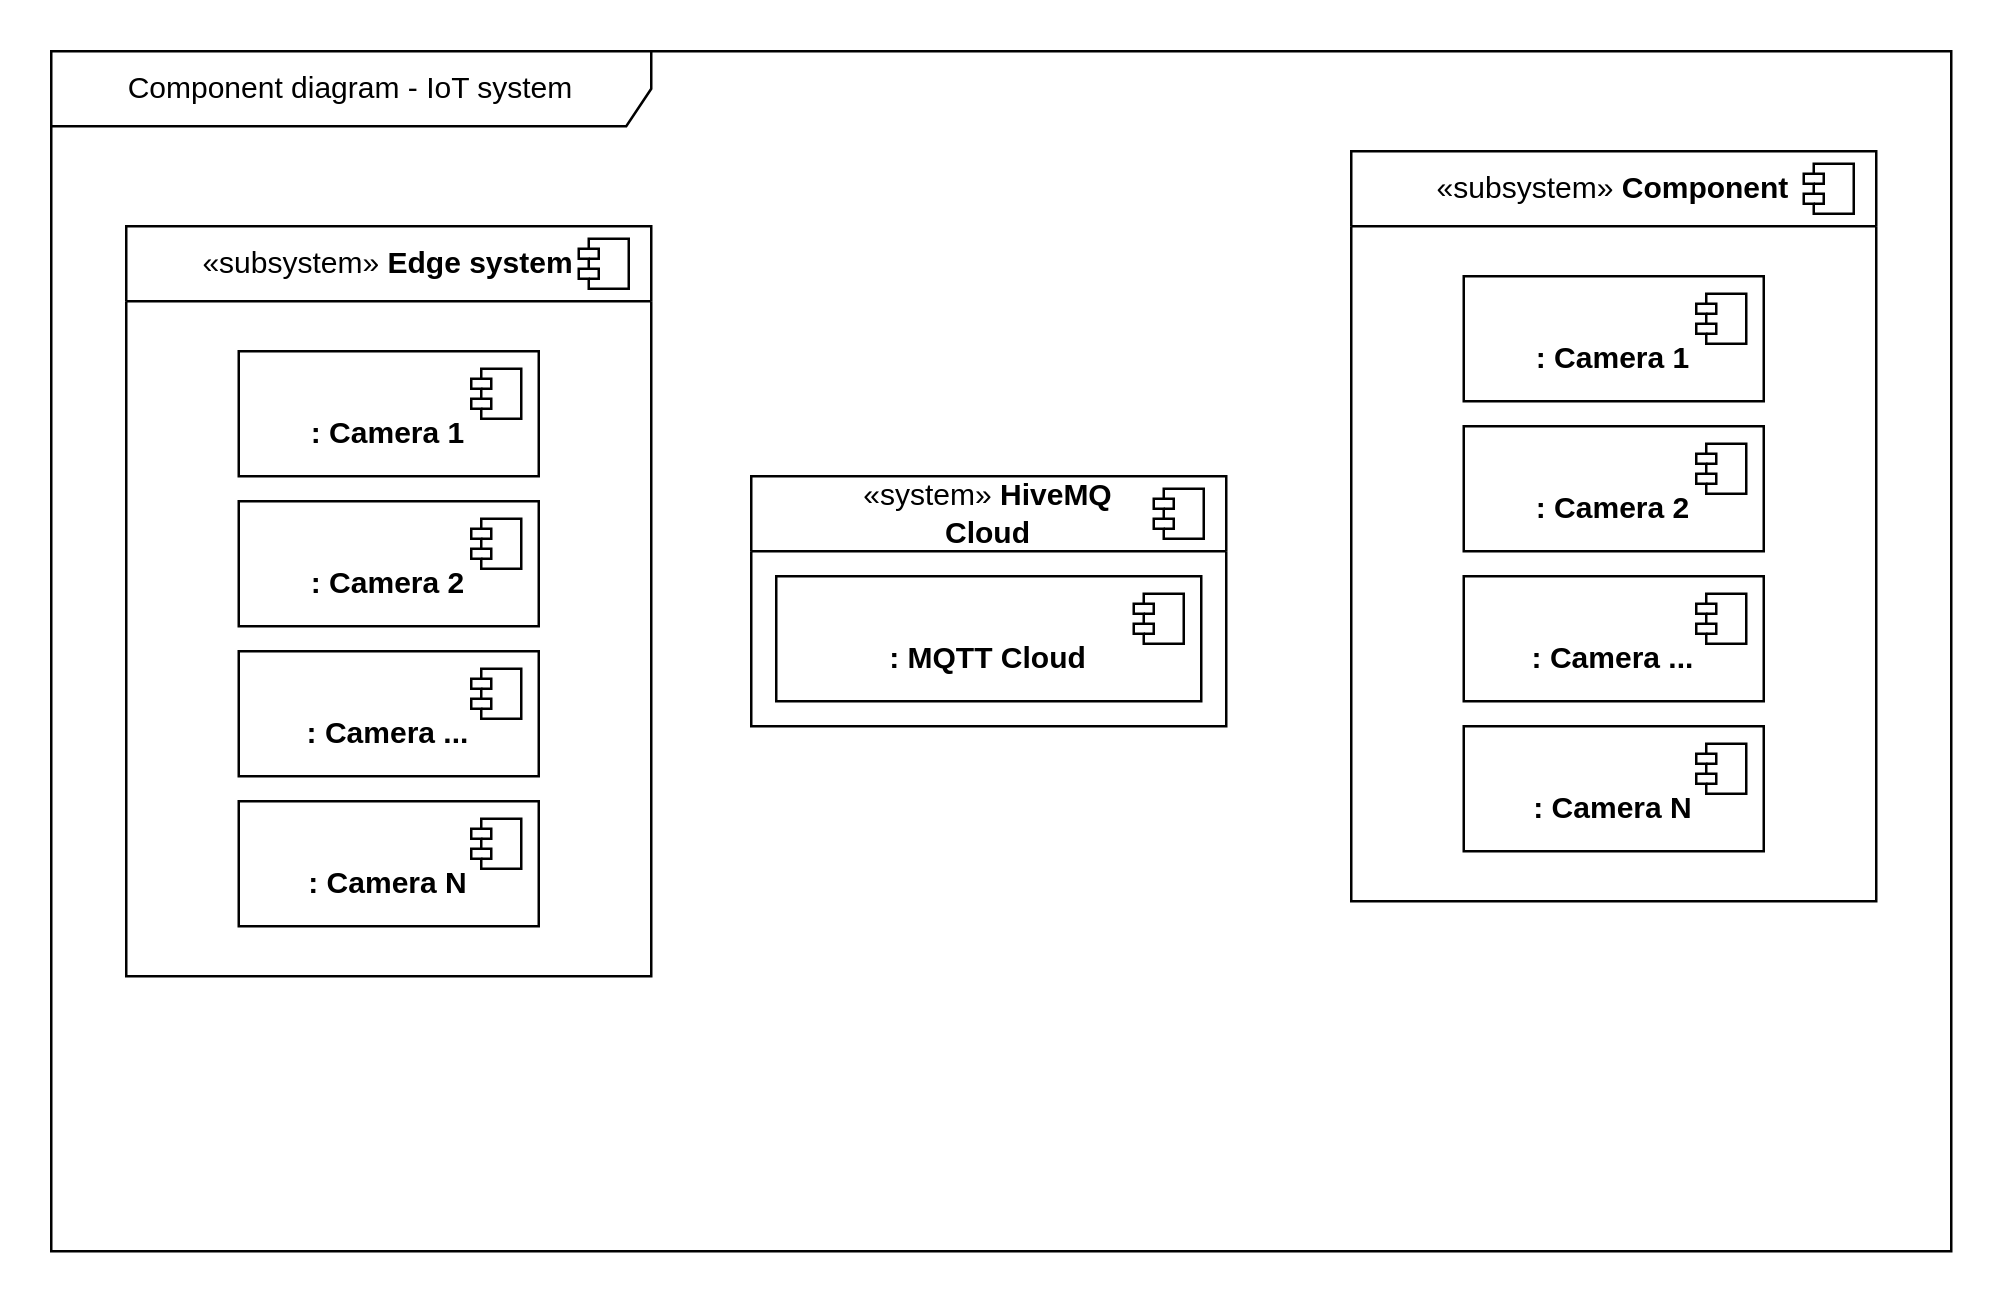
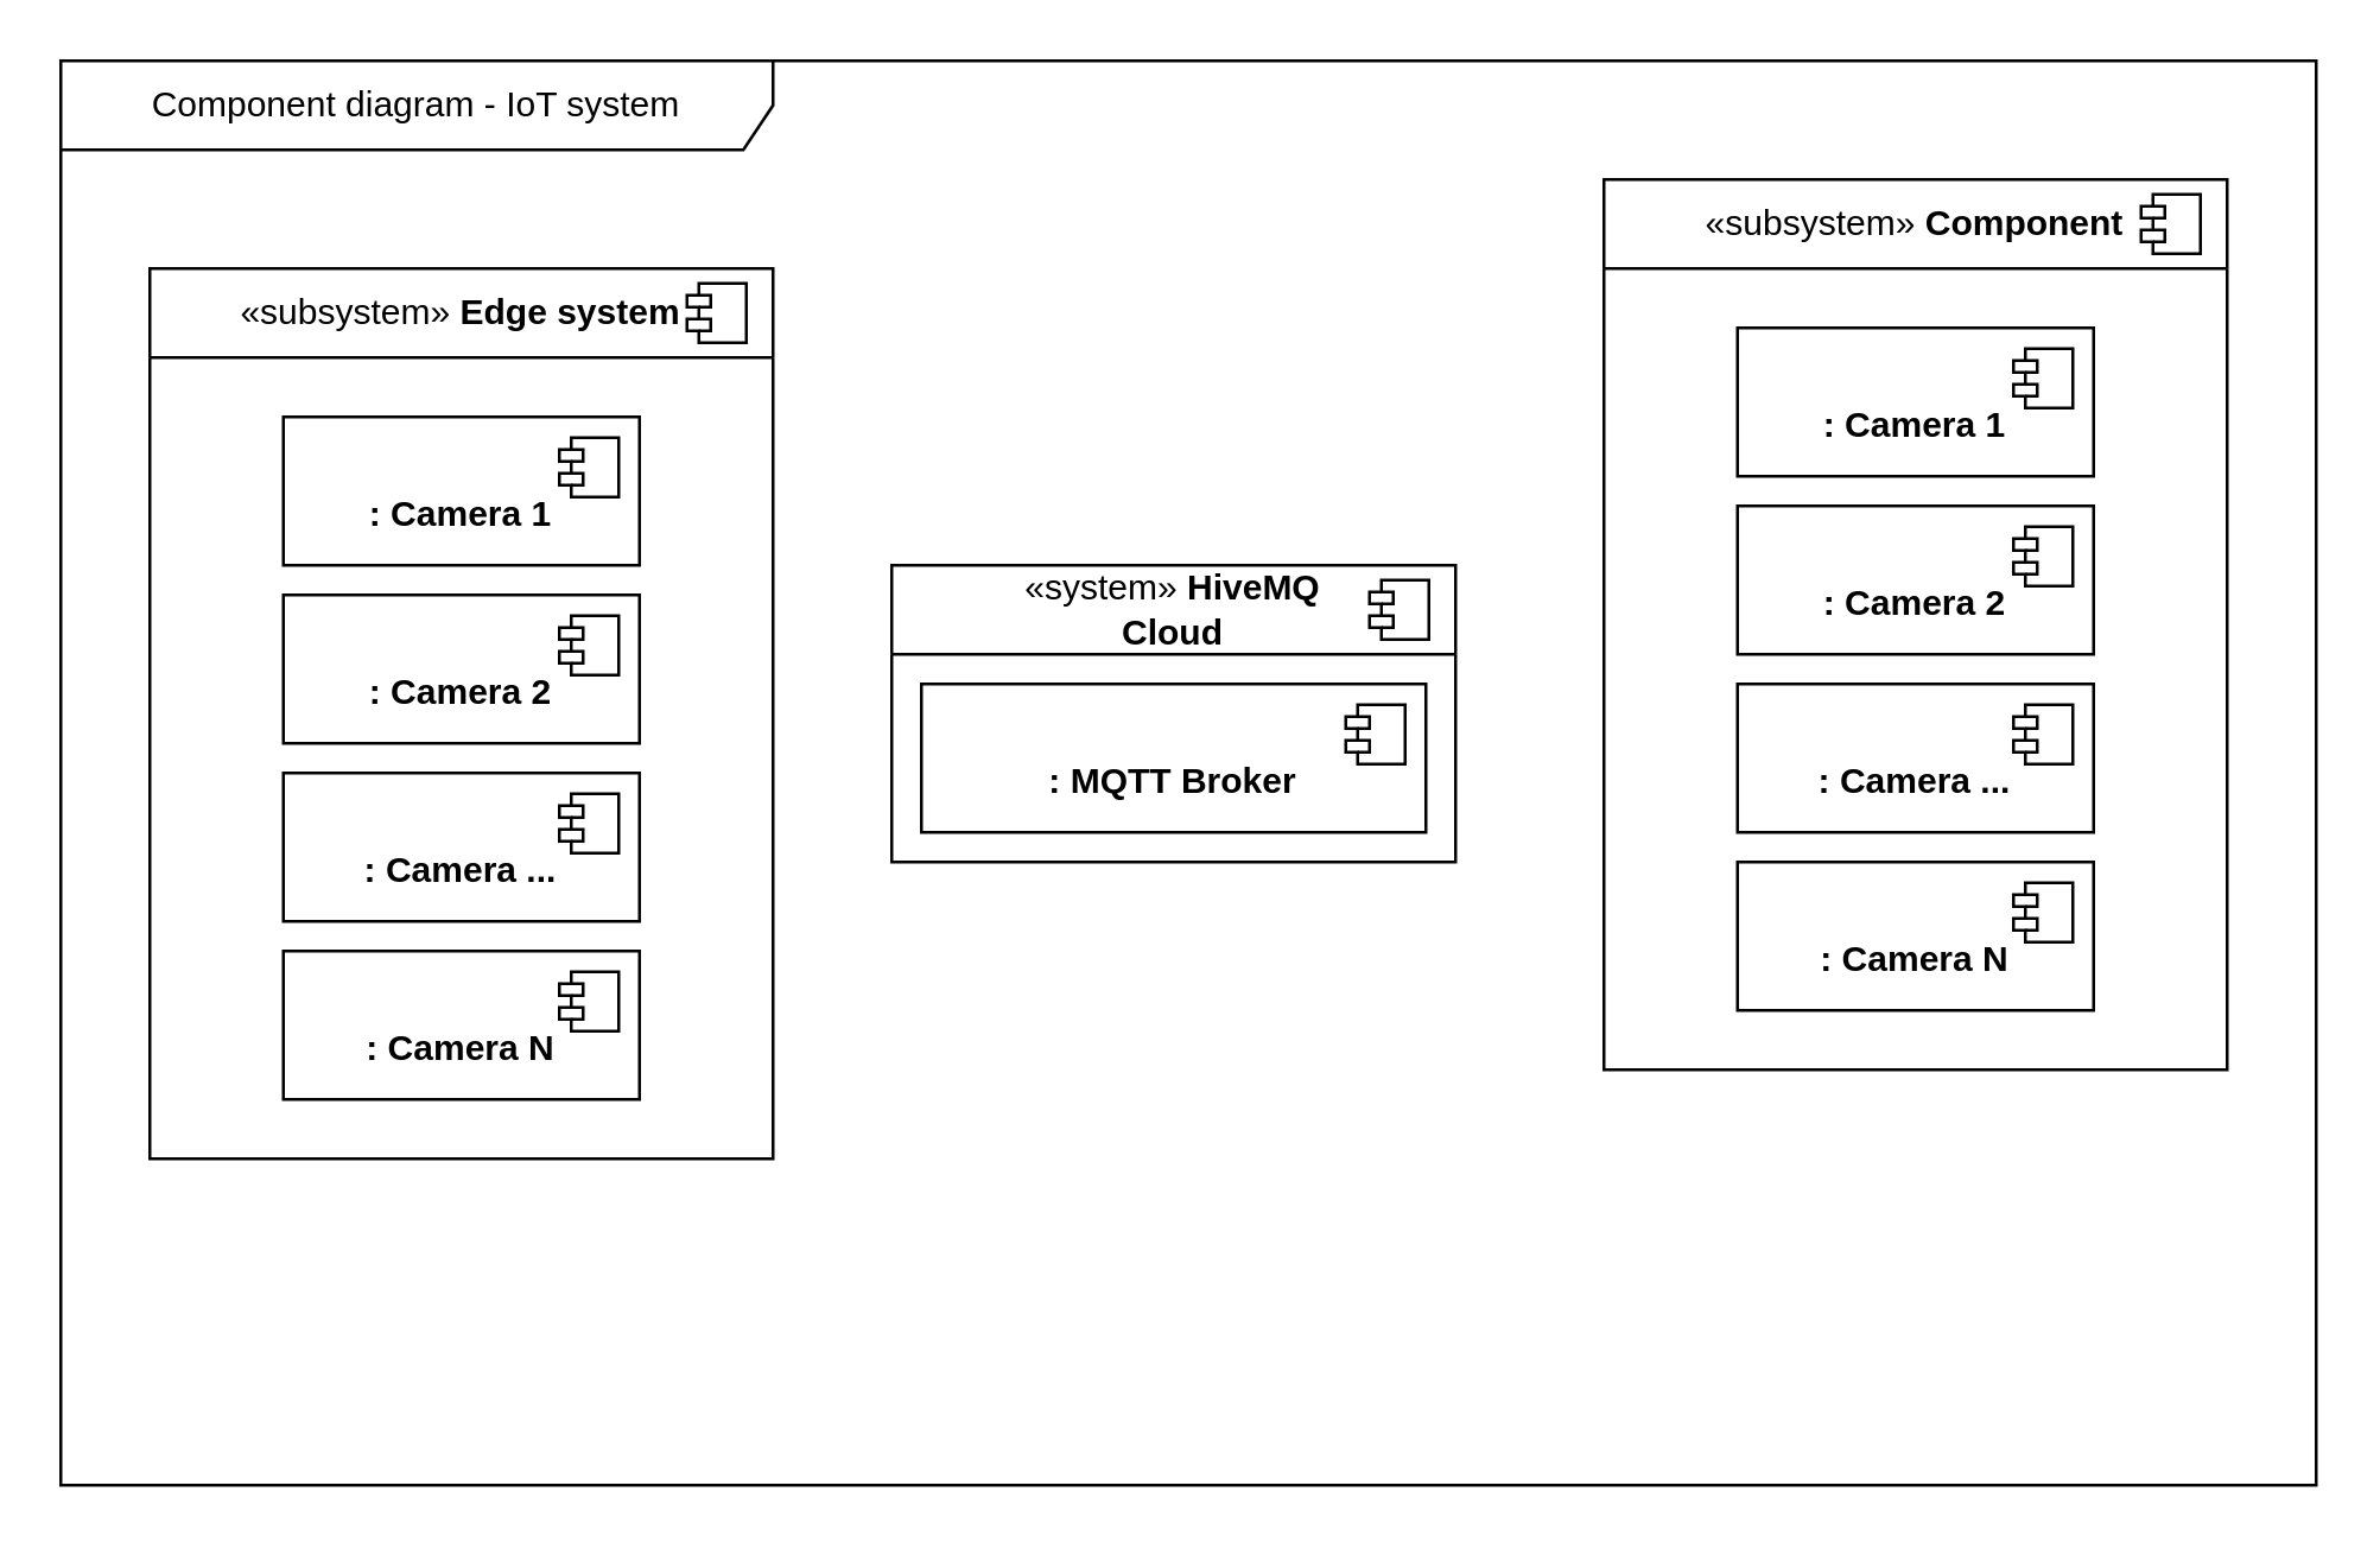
  <mxCell id="0" />
  <mxCell id="1" parent="0" />
  <mxCell id="2" value="Component diagram - IoT system" style="shape=umlFrame;whiteSpace=wrap;html=1;pointerEvents=0;width=240;height=30;" vertex="1" parent="1"><mxGeometry x="20" y="20" width="760" height="480" as="geometry" /></mxCell>
  <mxCell id="3" value="&lt;div&gt;&lt;span style=&quot;font-weight: normal;&quot;&gt;«subsystem»&lt;/span&gt; &lt;b&gt;Edge system &lt;br&gt;&lt;/b&gt;&lt;/div&gt;" style="swimlane;whiteSpace=wrap;html=1;startSize=30;" vertex="1" parent="1"><mxGeometry x="50" y="90" width="210" height="300" as="geometry" /></mxCell>
  <mxCell id="4" value="" style="shape=module;jettyWidth=8;jettyHeight=4;" vertex="1" parent="3"><mxGeometry x="1" width="20" height="20" relative="1" as="geometry"><mxPoint x="-29" y="5" as="offset" /></mxGeometry></mxCell>
  <mxCell id="5" value="&lt;br&gt;&lt;b&gt;: Camera 1&lt;/b&gt;" style="html=1;dropTarget=0;whiteSpace=wrap;" vertex="1" parent="3"><mxGeometry x="45" y="50" width="120" height="50" as="geometry" /></mxCell>
  <mxCell id="6" value="" style="shape=module;jettyWidth=8;jettyHeight=4;" vertex="1" parent="5"><mxGeometry x="1" width="20" height="20" relative="1" as="geometry"><mxPoint x="-27" y="7" as="offset" /></mxGeometry></mxCell>
  <mxCell id="7" value="&lt;br&gt;&lt;b&gt;: Camera 2&lt;/b&gt;" style="html=1;dropTarget=0;whiteSpace=wrap;" vertex="1" parent="3"><mxGeometry x="45" y="110" width="120" height="50" as="geometry" /></mxCell>
  <mxCell id="8" value="" style="shape=module;jettyWidth=8;jettyHeight=4;" vertex="1" parent="7"><mxGeometry x="1" width="20" height="20" relative="1" as="geometry"><mxPoint x="-27" y="7" as="offset" /></mxGeometry></mxCell>
  <mxCell id="9" value="&lt;br&gt;&lt;b&gt;: Camera N&lt;/b&gt;" style="html=1;dropTarget=0;whiteSpace=wrap;" vertex="1" parent="3"><mxGeometry x="45" y="230" width="120" height="50" as="geometry" /></mxCell>
  <mxCell id="10" value="" style="shape=module;jettyWidth=8;jettyHeight=4;" vertex="1" parent="9"><mxGeometry x="1" width="20" height="20" relative="1" as="geometry"><mxPoint x="-27" y="7" as="offset" /></mxGeometry></mxCell>
  <mxCell id="11" value="&lt;br&gt;&lt;b&gt;: Camera ...&lt;/b&gt;" style="html=1;dropTarget=0;whiteSpace=wrap;" vertex="1" parent="3"><mxGeometry x="45" y="170" width="120" height="50" as="geometry" /></mxCell>
  <mxCell id="12" value="" style="shape=module;jettyWidth=8;jettyHeight=4;" vertex="1" parent="11"><mxGeometry x="1" width="20" height="20" relative="1" as="geometry"><mxPoint x="-27" y="7" as="offset" /></mxGeometry></mxCell>
  <mxCell id="13" value="&lt;div&gt;&lt;span style=&quot;font-weight: normal;&quot;&gt;«system»&lt;/span&gt;&lt;b&gt; HiveMQ&lt;/b&gt;&lt;/div&gt;&lt;div&gt;&lt;b&gt;Cloud &lt;br&gt;&lt;/b&gt;&lt;/div&gt;" style="swimlane;whiteSpace=wrap;html=1;startSize=30;" vertex="1" parent="1"><mxGeometry x="300" y="190" width="190" height="100" as="geometry" /></mxCell>
  <mxCell id="14" value="" style="shape=module;jettyWidth=8;jettyHeight=4;" vertex="1" parent="13"><mxGeometry x="1" width="20" height="20" relative="1" as="geometry"><mxPoint x="-29" y="5" as="offset" /></mxGeometry></mxCell>
- <mxCell id="15" value="&lt;br&gt;&lt;b&gt;: MQTT Cloud&lt;/b&gt;" style="html=1;dropTarget=0;whiteSpace=wrap;" vertex="1" parent="13"><mxGeometry x="10" y="40" width="170" height="50" as="geometry" /></mxCell>
+ <mxCell id="15" value="&lt;br&gt;&lt;b&gt;: MQTT Broker&lt;/b&gt;" style="html=1;dropTarget=0;whiteSpace=wrap;" vertex="1" parent="13"><mxGeometry x="10" y="40" width="170" height="50" as="geometry" /></mxCell>
  <mxCell id="16" value="" style="shape=module;jettyWidth=8;jettyHeight=4;" vertex="1" parent="15"><mxGeometry x="1" width="20" height="20" relative="1" as="geometry"><mxPoint x="-27" y="7" as="offset" /></mxGeometry></mxCell>
  <mxCell id="17" value="&lt;div&gt;&lt;span style=&quot;font-weight: normal;&quot;&gt;«subsystem»&lt;/span&gt; &lt;b&gt;Component &lt;br&gt;&lt;/b&gt;&lt;/div&gt;" style="swimlane;whiteSpace=wrap;html=1;startSize=30;" vertex="1" parent="1"><mxGeometry x="540" y="60" width="210" height="300" as="geometry" /></mxCell>
  <mxCell id="18" value="" style="shape=module;jettyWidth=8;jettyHeight=4;" vertex="1" parent="17"><mxGeometry x="1" width="20" height="20" relative="1" as="geometry"><mxPoint x="-29" y="5" as="offset" /></mxGeometry></mxCell>
  <mxCell id="19" value="&lt;br&gt;&lt;b&gt;: Camera 1&lt;/b&gt;" style="html=1;dropTarget=0;whiteSpace=wrap;" vertex="1" parent="17"><mxGeometry x="45" y="50" width="120" height="50" as="geometry" /></mxCell>
  <mxCell id="20" value="" style="shape=module;jettyWidth=8;jettyHeight=4;" vertex="1" parent="19"><mxGeometry x="1" width="20" height="20" relative="1" as="geometry"><mxPoint x="-27" y="7" as="offset" /></mxGeometry></mxCell>
  <mxCell id="21" value="&lt;br&gt;&lt;b&gt;: Camera 2&lt;/b&gt;" style="html=1;dropTarget=0;whiteSpace=wrap;" vertex="1" parent="17"><mxGeometry x="45" y="110" width="120" height="50" as="geometry" /></mxCell>
  <mxCell id="22" value="" style="shape=module;jettyWidth=8;jettyHeight=4;" vertex="1" parent="21"><mxGeometry x="1" width="20" height="20" relative="1" as="geometry"><mxPoint x="-27" y="7" as="offset" /></mxGeometry></mxCell>
  <mxCell id="23" value="&lt;br&gt;&lt;b&gt;: Camera N&lt;/b&gt;" style="html=1;dropTarget=0;whiteSpace=wrap;" vertex="1" parent="17"><mxGeometry x="45" y="230" width="120" height="50" as="geometry" /></mxCell>
  <mxCell id="24" value="" style="shape=module;jettyWidth=8;jettyHeight=4;" vertex="1" parent="23"><mxGeometry x="1" width="20" height="20" relative="1" as="geometry"><mxPoint x="-27" y="7" as="offset" /></mxGeometry></mxCell>
  <mxCell id="25" value="&lt;br&gt;&lt;b&gt;: Camera ...&lt;/b&gt;" style="html=1;dropTarget=0;whiteSpace=wrap;" vertex="1" parent="17"><mxGeometry x="45" y="170" width="120" height="50" as="geometry" /></mxCell>
  <mxCell id="26" value="" style="shape=module;jettyWidth=8;jettyHeight=4;" vertex="1" parent="25"><mxGeometry x="1" width="20" height="20" relative="1" as="geometry"><mxPoint x="-27" y="7" as="offset" /></mxGeometry></mxCell>
